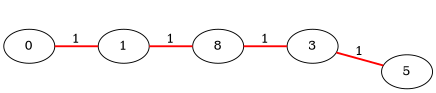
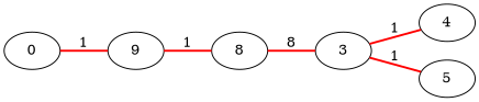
  graph {
    rankdir=LR
    edge [color=red style=bold]
    0
-   1
+   1 [label=9]
    n3 [label=8]
    3
+   4
    5
    0 -- 1 [label=1]
    1 -- n3 [label=1]
-   n3 -- 3 [label=1]
+   n3 -- 3 [label=8]
+   3 -- 4 [label=1]
    3 -- 5 [label=1]
  }
